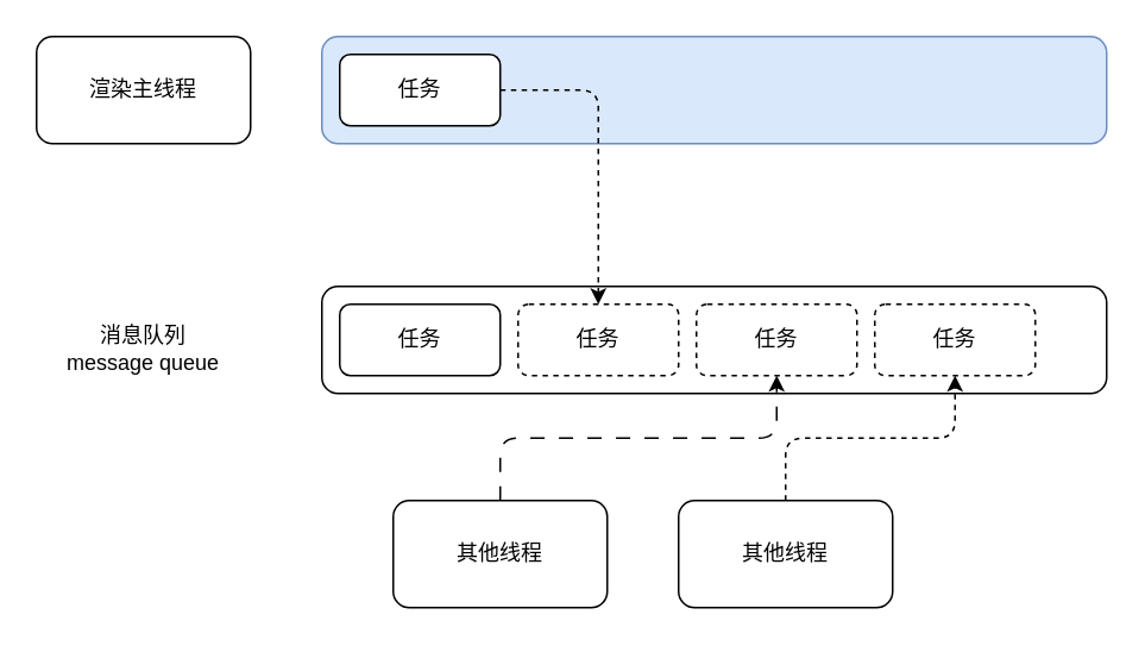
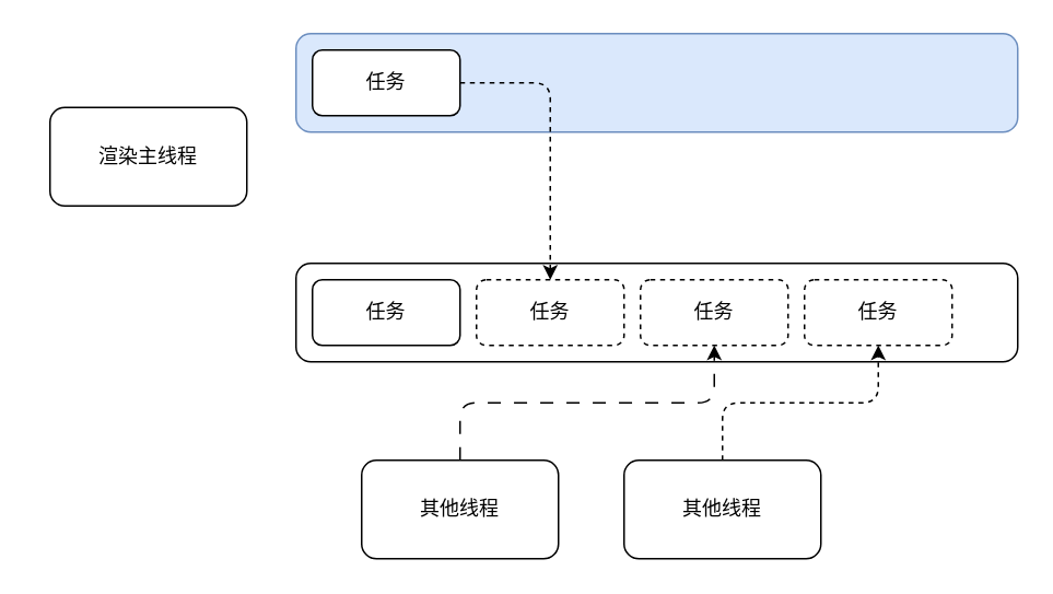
  <mxCell id="0" />
  <mxCell id="1" parent="0" />
- <mxCell id="2" value="渲染主线程" style="rounded=1;whiteSpace=wrap;html=1;" vertex="1" parent="1"><mxGeometry x="20" y="20" width="120" height="60" as="geometry" /></mxCell>
+ <mxCell id="2" value="渲染主线程" style="rounded=1;whiteSpace=wrap;html=1;" vertex="1" parent="1"><mxGeometry x="30" y="65" width="120" height="60" as="geometry" /></mxCell>
  <mxCell id="3" value="" style="rounded=1;whiteSpace=wrap;html=1;fillColor=#dae8fc;strokeColor=#6c8ebf;" vertex="1" parent="1"><mxGeometry x="180" y="20" width="440" height="60" as="geometry" /></mxCell>
  <mxCell id="4" value="" style="rounded=1;whiteSpace=wrap;html=1;" vertex="1" parent="1"><mxGeometry x="180" y="160" width="440" height="60" as="geometry" /></mxCell>
  <mxCell id="5" value="任务" style="rounded=1;whiteSpace=wrap;html=1;" vertex="1" parent="1"><mxGeometry x="190" y="170" width="90" height="40" as="geometry" /></mxCell>
  <mxCell id="6" style="edgeStyle=orthogonalEdgeStyle;html=1;exitX=1;exitY=0.5;exitDx=0;exitDy=0;entryX=0.5;entryY=0;entryDx=0;entryDy=0;dashed=1;" edge="1" parent="1" source="7" target="8"><mxGeometry relative="1" as="geometry" /></mxCell>
  <mxCell id="7" value="任务" style="rounded=1;whiteSpace=wrap;html=1;" vertex="1" parent="1"><mxGeometry x="190" y="30" width="90" height="40" as="geometry" /></mxCell>
  <mxCell id="8" value="任务" style="rounded=1;whiteSpace=wrap;html=1;dashed=1;" vertex="1" parent="1"><mxGeometry x="290" y="170" width="90" height="40" as="geometry" /></mxCell>
  <mxCell id="9" value="任务" style="rounded=1;whiteSpace=wrap;html=1;dashed=1;" vertex="1" parent="1"><mxGeometry x="390" y="170" width="90" height="40" as="geometry" /></mxCell>
  <mxCell id="10" value="任务" style="rounded=1;whiteSpace=wrap;html=1;dashed=1;" vertex="1" parent="1"><mxGeometry x="490" y="170" width="90" height="40" as="geometry" /></mxCell>
- <mxCell id="11" value="消息队列&lt;br&gt;message queue" style="text;html=1;align=center;verticalAlign=middle;whiteSpace=wrap;rounded=0;" vertex="1" parent="1"><mxGeometry x="30" y="180" width="100" height="30" as="geometry" /></mxCell>
  <mxCell id="12" style="edgeStyle=orthogonalEdgeStyle;html=1;exitX=0.5;exitY=0;exitDx=0;exitDy=0;entryX=0.5;entryY=1;entryDx=0;entryDy=0;dashed=1;dashPattern=8 8;" edge="1" parent="1" source="13" target="9"><mxGeometry relative="1" as="geometry" /></mxCell>
  <mxCell id="13" value="其他线程" style="rounded=1;whiteSpace=wrap;html=1;" vertex="1" parent="1"><mxGeometry x="220" y="280" width="120" height="60" as="geometry" /></mxCell>
  <mxCell id="14" style="edgeStyle=orthogonalEdgeStyle;html=1;exitX=0.5;exitY=0;exitDx=0;exitDy=0;entryX=0.5;entryY=1;entryDx=0;entryDy=0;dashed=1;" edge="1" parent="1" source="15" target="10"><mxGeometry relative="1" as="geometry" /></mxCell>
  <mxCell id="15" value="其他线程" style="rounded=1;whiteSpace=wrap;html=1;" vertex="1" parent="1"><mxGeometry x="380" y="280" width="120" height="60" as="geometry" /></mxCell>
